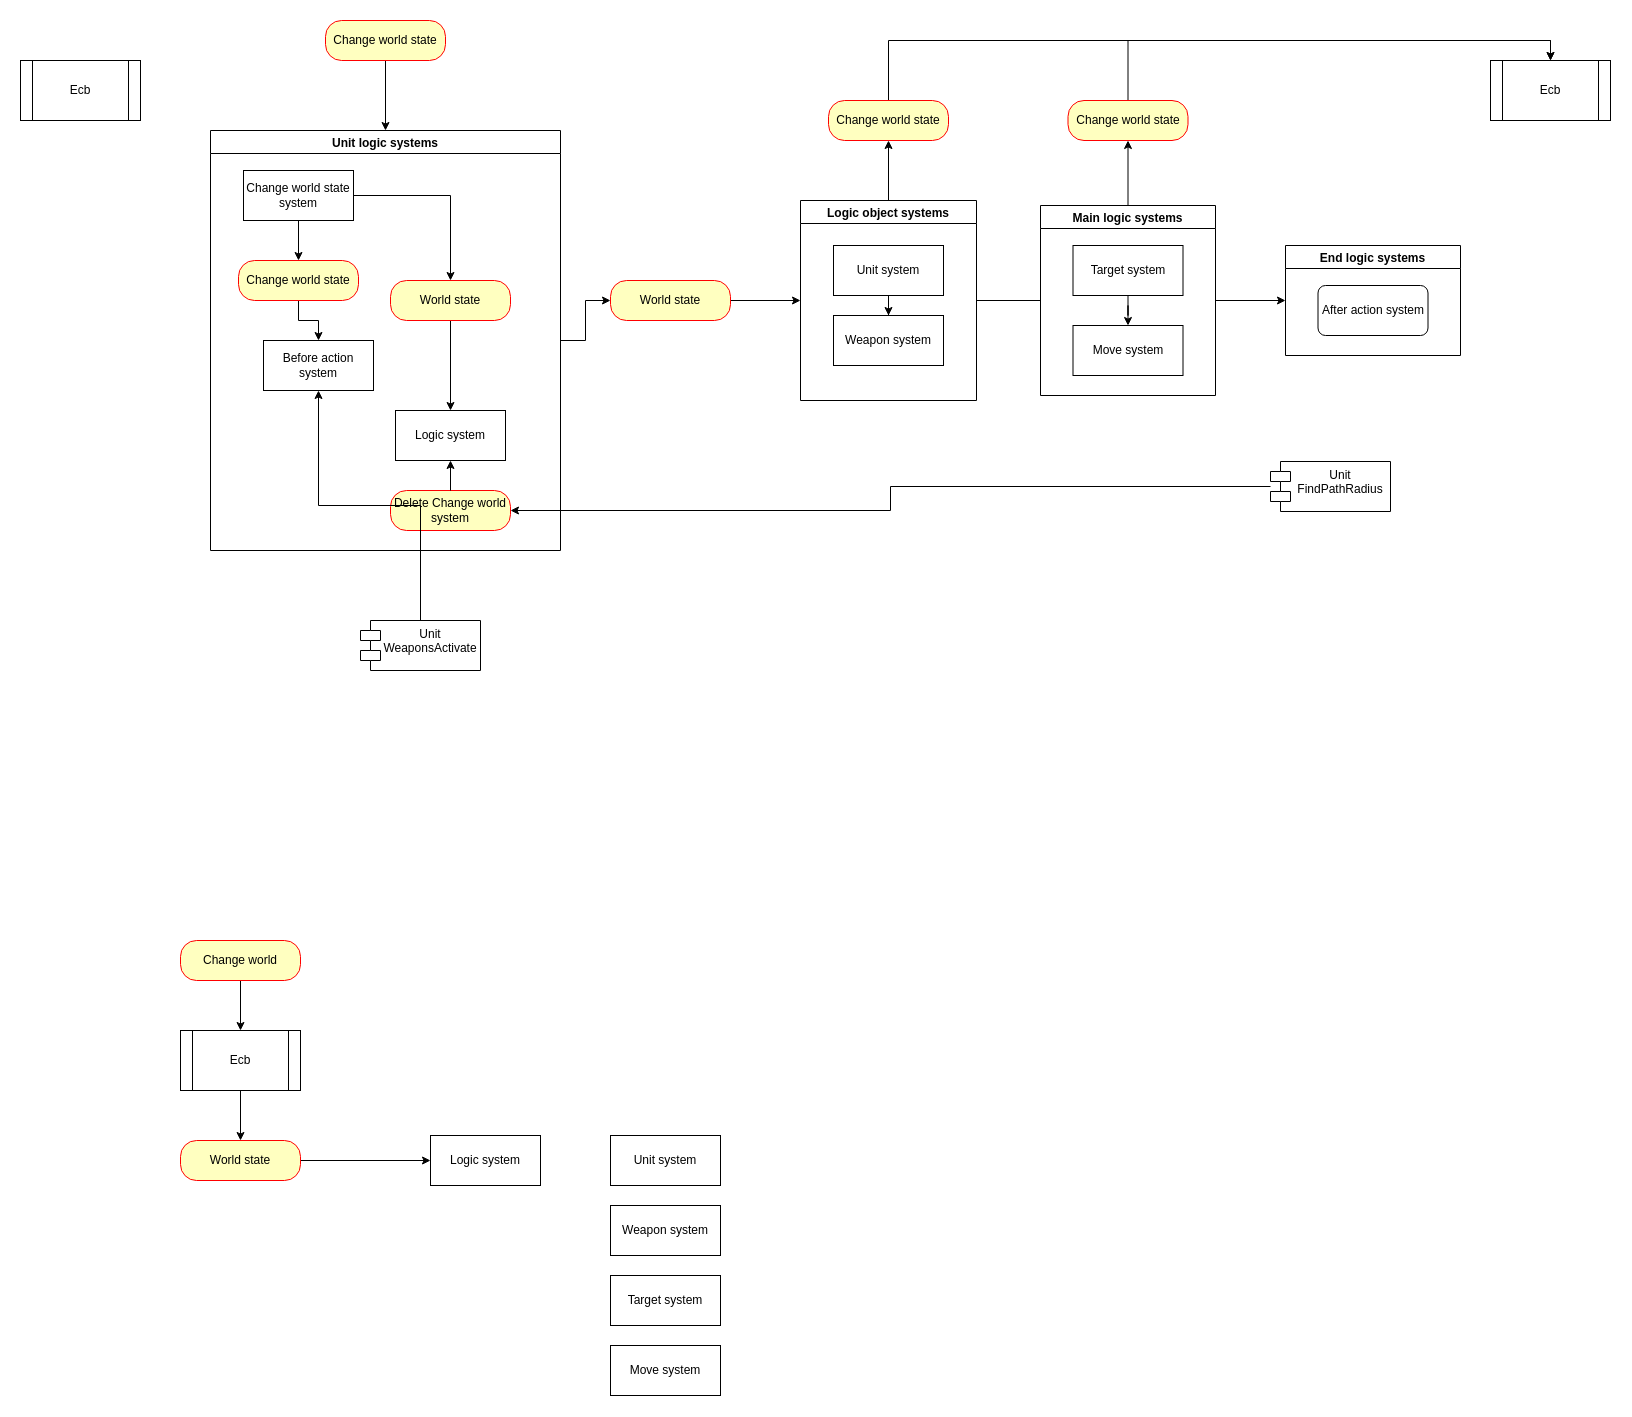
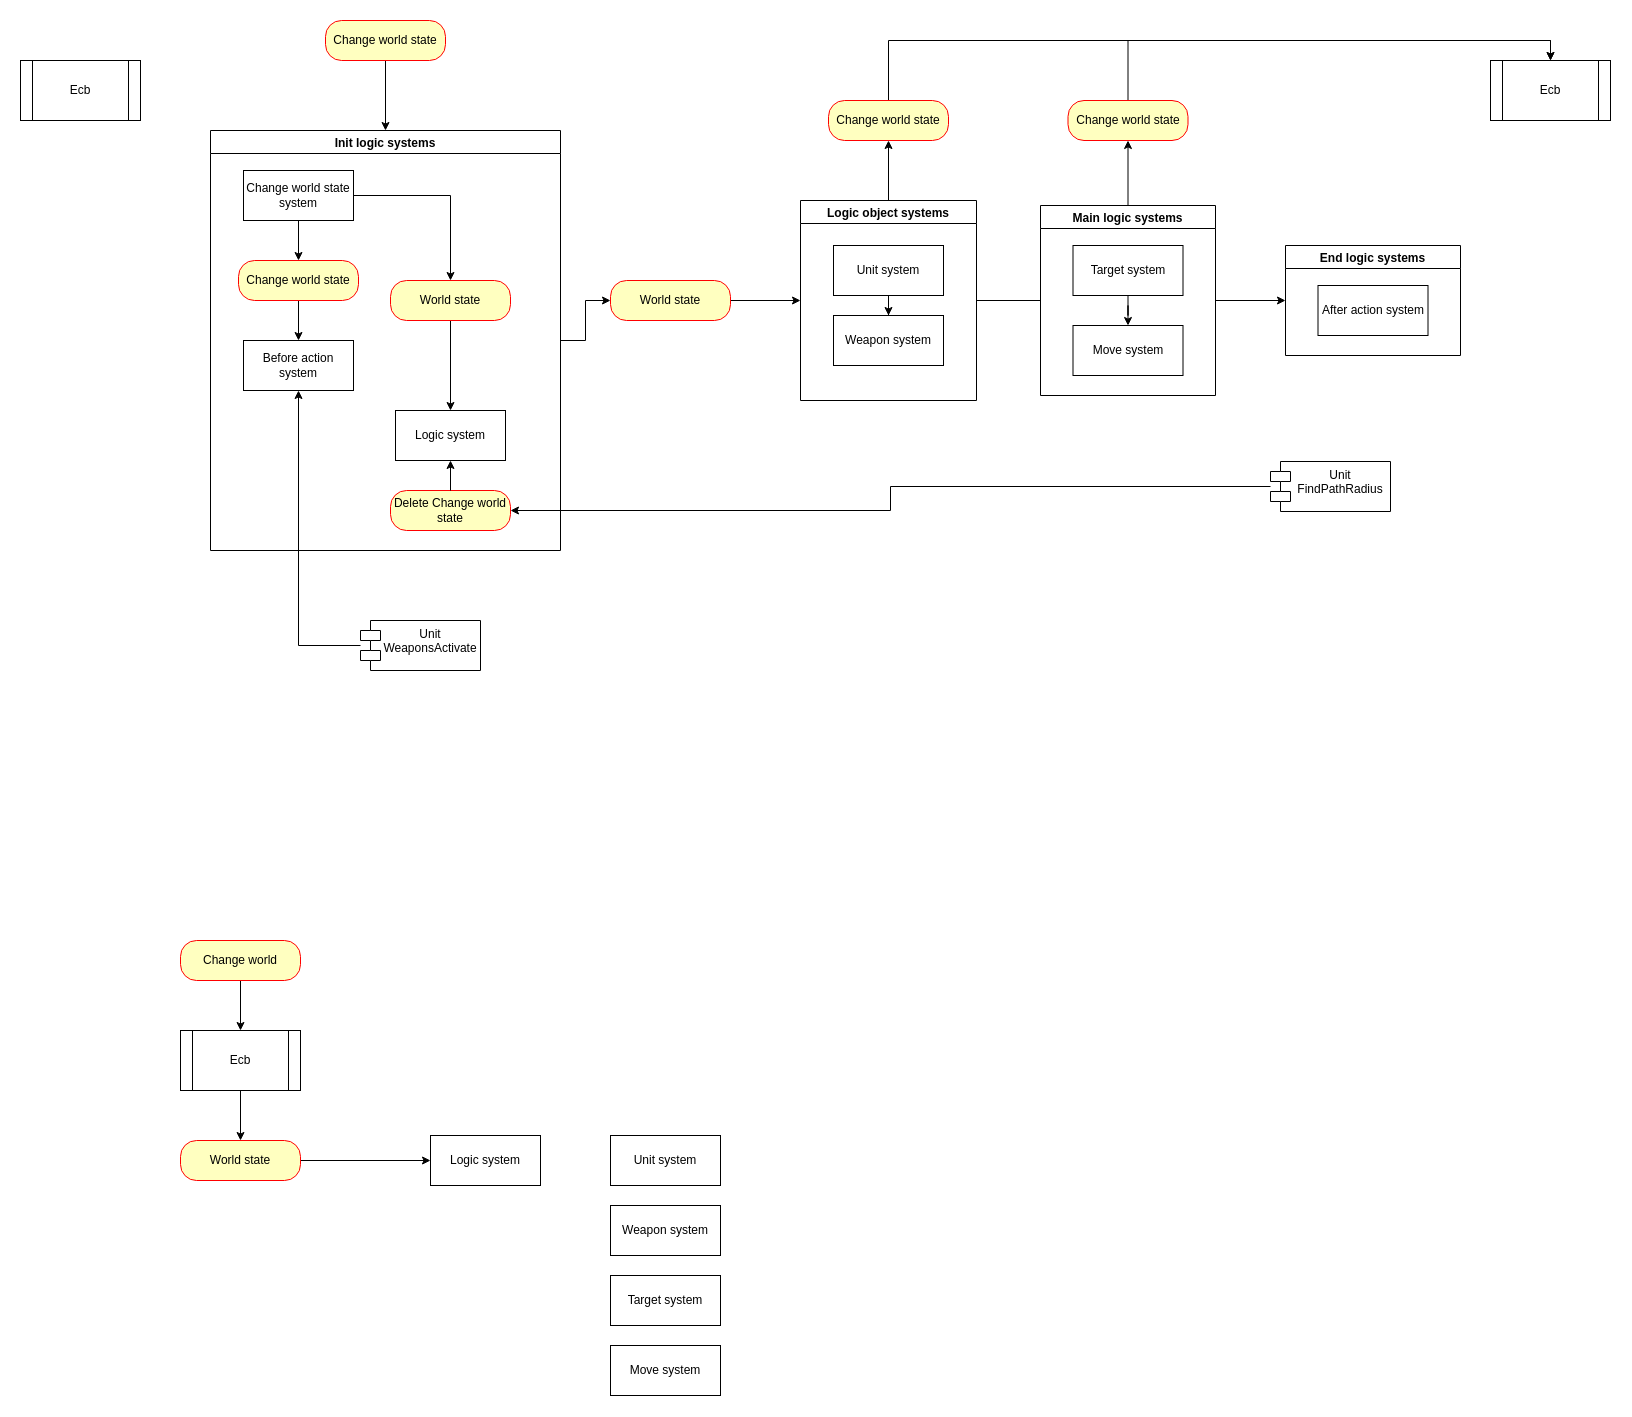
  <mxCell id="0" />
  <mxCell id="1" parent="0" />
  <mxCell id="2" style="edgeStyle=orthogonalEdgeStyle;rounded=0;orthogonalLoop=1;jettySize=auto;html=1;entryX=0;entryY=0.5;entryDx=0;entryDy=0;endArrow=none;" parent="1" source="4" target="25" edge="1"><mxGeometry relative="1" as="geometry" /></mxCell>
  <mxCell id="3" style="edgeStyle=orthogonalEdgeStyle;rounded=0;orthogonalLoop=1;jettySize=auto;html=1;entryX=0.5;entryY=1;entryDx=0;entryDy=0;" parent="1" source="4" target="37" edge="1"><mxGeometry relative="1" as="geometry" /></mxCell>
  <mxCell id="4" value="Logic object systems" style="swimlane;" parent="1" vertex="1"><mxGeometry x="800" y="200" width="176" height="200" as="geometry" /></mxCell>
  <mxCell id="5" value="Unit system" style="html=1;whiteSpace=wrap;" parent="4" vertex="1"><mxGeometry x="33" y="45" width="110" height="50" as="geometry" /></mxCell>
  <mxCell id="6" value="Weapon system" style="html=1;whiteSpace=wrap;" parent="4" vertex="1"><mxGeometry x="33" y="115" width="110" height="50" as="geometry" /></mxCell>
  <mxCell id="7" value="" style="edgeStyle=orthogonalEdgeStyle;rounded=0;orthogonalLoop=1;jettySize=auto;html=1;" parent="4" source="5" target="6" edge="1"><mxGeometry relative="1" as="geometry" /></mxCell>
  <mxCell id="8" style="edgeStyle=orthogonalEdgeStyle;rounded=0;orthogonalLoop=1;jettySize=auto;html=1;entryX=0.5;entryY=0;entryDx=0;entryDy=0;" parent="1" source="9" target="11" edge="1"><mxGeometry relative="1" as="geometry" /></mxCell>
  <mxCell id="9" value="Change world state" style="rounded=1;whiteSpace=wrap;html=1;arcSize=40;fontColor=#000000;fillColor=#ffffc0;strokeColor=#ff0000;" parent="1" vertex="1"><mxGeometry x="325" y="20" width="120" height="40" as="geometry" /></mxCell>
  <mxCell id="10" style="edgeStyle=orthogonalEdgeStyle;rounded=0;orthogonalLoop=1;jettySize=auto;html=1;entryX=0;entryY=0.5;entryDx=0;entryDy=0;" parent="1" source="40" target="4" edge="1"><mxGeometry relative="1" as="geometry" /></mxCell>
- <mxCell id="11" value="Unit logic systems" style="swimlane;" parent="1" vertex="1"><mxGeometry x="210" y="130" width="350" height="420" as="geometry" /></mxCell>
- <mxCell id="12" value="Before action system" style="html=1;whiteSpace=wrap;" parent="11" vertex="1"><mxGeometry x="53" y="210" width="110" height="50" as="geometry" /></mxCell>
+ <mxCell id="11" value="Init logic systems" style="swimlane;" parent="1" vertex="1"><mxGeometry x="210" y="130" width="350" height="420" as="geometry" /></mxCell>
+ <mxCell id="12" value="Before action system" style="html=1;whiteSpace=wrap;" parent="11" vertex="1"><mxGeometry x="33" y="210" width="110" height="50" as="geometry" /></mxCell>
  <mxCell id="13" value="&lt;div&gt;Logic system&lt;br&gt;&lt;/div&gt;" style="html=1;whiteSpace=wrap;" parent="11" vertex="1"><mxGeometry x="185" y="280" width="110" height="50" as="geometry" /></mxCell>
  <mxCell id="14" style="edgeStyle=orthogonalEdgeStyle;rounded=0;orthogonalLoop=1;jettySize=auto;html=1;" parent="11" source="16" target="18" edge="1"><mxGeometry relative="1" as="geometry" /></mxCell>
  <mxCell id="15" style="edgeStyle=orthogonalEdgeStyle;rounded=0;orthogonalLoop=1;jettySize=auto;html=1;" parent="11" source="19" target="12" edge="1"><mxGeometry relative="1" as="geometry" /></mxCell>
  <mxCell id="16" value="Change world state system" style="html=1;whiteSpace=wrap;" parent="11" vertex="1"><mxGeometry x="33" y="40" width="110" height="50" as="geometry" /></mxCell>
  <mxCell id="17" style="edgeStyle=orthogonalEdgeStyle;rounded=0;orthogonalLoop=1;jettySize=auto;html=1;entryX=0.5;entryY=0;entryDx=0;entryDy=0;" parent="11" source="18" target="13" edge="1"><mxGeometry relative="1" as="geometry" /></mxCell>
  <mxCell id="18" value="&lt;div&gt;World state&lt;/div&gt;" style="rounded=1;whiteSpace=wrap;html=1;arcSize=40;fontColor=#000000;fillColor=#ffffc0;strokeColor=#ff0000;" parent="11" vertex="1"><mxGeometry x="180" y="150" width="120" height="40" as="geometry" /></mxCell>
  <mxCell id="19" value="Change world state" style="rounded=1;whiteSpace=wrap;html=1;arcSize=40;fontColor=#000000;fillColor=#ffffc0;strokeColor=#ff0000;" parent="11" vertex="1"><mxGeometry x="28" y="130" width="120" height="40" as="geometry" /></mxCell>
  <mxCell id="20" value="" style="edgeStyle=orthogonalEdgeStyle;rounded=0;orthogonalLoop=1;jettySize=auto;html=1;" parent="11" source="16" target="19" edge="1"><mxGeometry relative="1" as="geometry"><mxPoint x="108" y="80" as="sourcePoint" /><mxPoint x="108" y="200" as="targetPoint" /></mxGeometry></mxCell>
- <mxCell id="21" value="Delete Change world system" style="rounded=1;whiteSpace=wrap;html=1;arcSize=40;fontColor=#000000;fillColor=#ffffc0;strokeColor=#ff0000;" parent="11" vertex="1"><mxGeometry x="180" y="360" width="120" height="40" as="geometry" /></mxCell>
+ <mxCell id="21" value="Delete Change world state" style="rounded=1;whiteSpace=wrap;html=1;arcSize=40;fontColor=#000000;fillColor=#ffffc0;strokeColor=#ff0000;" parent="11" vertex="1"><mxGeometry x="180" y="360" width="120" height="40" as="geometry" /></mxCell>
  <mxCell id="22" style="edgeStyle=orthogonalEdgeStyle;rounded=0;orthogonalLoop=1;jettySize=auto;html=1;" parent="11" source="21" target="13" edge="1"><mxGeometry relative="1" as="geometry" /></mxCell>
  <mxCell id="23" style="edgeStyle=orthogonalEdgeStyle;rounded=0;orthogonalLoop=1;jettySize=auto;html=1;" parent="1" source="25" target="34" edge="1"><mxGeometry relative="1" as="geometry" /></mxCell>
  <mxCell id="24" style="edgeStyle=orthogonalEdgeStyle;rounded=0;orthogonalLoop=1;jettySize=auto;html=1;entryX=0.5;entryY=1;entryDx=0;entryDy=0;" parent="1" source="25" target="39" edge="1"><mxGeometry relative="1" as="geometry" /></mxCell>
  <mxCell id="25" value="Main logic systems" style="swimlane;" parent="1" vertex="1"><mxGeometry x="1040" y="205" width="175" height="190" as="geometry" /></mxCell>
  <mxCell id="26" value="Target system" style="html=1;whiteSpace=wrap;" parent="25" vertex="1"><mxGeometry x="32.5" y="40" width="110" height="50" as="geometry" /></mxCell>
  <mxCell id="27" value="Move system" style="html=1;whiteSpace=wrap;" parent="25" vertex="1"><mxGeometry x="32.5" y="120" width="110" height="50" as="geometry" /></mxCell>
  <mxCell id="28" value="" style="edgeStyle=orthogonalEdgeStyle;rounded=0;orthogonalLoop=1;jettySize=auto;html=1;entryX=0.5;entryY=0;entryDx=0;entryDy=0;" parent="25" source="26" target="27" edge="1"><mxGeometry relative="1" as="geometry" /></mxCell>
  <mxCell id="29" style="edgeStyle=orthogonalEdgeStyle;rounded=0;orthogonalLoop=1;jettySize=auto;html=1;entryX=0.5;entryY=1;entryDx=0;entryDy=0;" parent="1" source="30" target="12" edge="1"><mxGeometry relative="1" as="geometry" /></mxCell>
  <mxCell id="30" value="Unit WeaponsActivate" style="shape=module;align=left;spacingLeft=20;align=center;verticalAlign=top;whiteSpace=wrap;html=1;" parent="1" vertex="1"><mxGeometry x="360" y="620" width="120" height="50" as="geometry" /></mxCell>
  <mxCell id="31" style="edgeStyle=orthogonalEdgeStyle;rounded=0;orthogonalLoop=1;jettySize=auto;html=1;" parent="1" source="32" target="21" edge="1"><mxGeometry relative="1" as="geometry" /></mxCell>
  <mxCell id="32" value="Unit FindPathRadius" style="shape=module;align=left;spacingLeft=20;align=center;verticalAlign=top;whiteSpace=wrap;html=1;" parent="1" vertex="1"><mxGeometry x="1270" y="461" width="120" height="50" as="geometry" /></mxCell>
  <mxCell id="33" value="Ecb" style="shape=process;whiteSpace=wrap;html=1;backgroundOutline=1;" parent="1" vertex="1"><mxGeometry x="1490" y="60" width="120" height="60" as="geometry" /></mxCell>
  <mxCell id="34" value="End logic systems" style="swimlane;" parent="1" vertex="1"><mxGeometry x="1285" y="245" width="175" height="110" as="geometry" /></mxCell>
- <mxCell id="35" value="After action system" style="html=1;whiteSpace=wrap;rounded=1;" parent="34" vertex="1"><mxGeometry x="32.5" y="40" width="110" height="50" as="geometry" /></mxCell>
+ <mxCell id="35" value="After action system" style="html=1;whiteSpace=wrap;" parent="34" vertex="1"><mxGeometry x="32.5" y="40" width="110" height="50" as="geometry" /></mxCell>
  <mxCell id="36" style="edgeStyle=orthogonalEdgeStyle;rounded=0;orthogonalLoop=1;jettySize=auto;html=1;entryX=0.5;entryY=0;entryDx=0;entryDy=0;exitX=0.5;exitY=0;exitDx=0;exitDy=0;" parent="1" source="37" target="33" edge="1"><mxGeometry relative="1" as="geometry"><mxPoint x="1067.5" y="30" as="targetPoint" /></mxGeometry></mxCell>
  <mxCell id="37" value="Change world state" style="rounded=1;whiteSpace=wrap;html=1;arcSize=40;fontColor=#000000;fillColor=#ffffc0;strokeColor=#ff0000;" parent="1" vertex="1"><mxGeometry x="828" y="100" width="120" height="40" as="geometry" /></mxCell>
  <mxCell id="38" style="edgeStyle=orthogonalEdgeStyle;rounded=0;orthogonalLoop=1;jettySize=auto;html=1;entryX=0.5;entryY=0;entryDx=0;entryDy=0;exitX=0.5;exitY=0;exitDx=0;exitDy=0;" parent="1" source="39" target="33" edge="1"><mxGeometry relative="1" as="geometry"><mxPoint x="1127.5" y="60" as="targetPoint" /></mxGeometry></mxCell>
  <mxCell id="39" value="Change world state" style="rounded=1;whiteSpace=wrap;html=1;arcSize=40;fontColor=#000000;fillColor=#ffffc0;strokeColor=#ff0000;" parent="1" vertex="1"><mxGeometry x="1067.5" y="100" width="120" height="40" as="geometry" /></mxCell>
  <mxCell id="40" value="&lt;div&gt;World state&lt;/div&gt;" style="rounded=1;whiteSpace=wrap;html=1;arcSize=40;fontColor=#000000;fillColor=#ffffc0;strokeColor=#ff0000;" parent="1" vertex="1"><mxGeometry x="610" y="280" width="120" height="40" as="geometry" /></mxCell>
  <mxCell id="41" value="" style="edgeStyle=orthogonalEdgeStyle;rounded=0;orthogonalLoop=1;jettySize=auto;html=1;entryX=0;entryY=0.5;entryDx=0;entryDy=0;" parent="1" source="11" target="40" edge="1"><mxGeometry relative="1" as="geometry"><mxPoint x="536" y="300" as="sourcePoint" /><mxPoint x="800" y="300" as="targetPoint" /></mxGeometry></mxCell>
  <mxCell id="42" value="Ecb" style="shape=process;whiteSpace=wrap;html=1;backgroundOutline=1;" parent="1" vertex="1"><mxGeometry x="20" y="60" width="120" height="60" as="geometry" /></mxCell>
  <mxCell id="43" style="edgeStyle=orthogonalEdgeStyle;rounded=0;orthogonalLoop=1;jettySize=auto;html=1;" edge="1" parent="1" source="44" target="51"><mxGeometry relative="1" as="geometry" /></mxCell>
  <mxCell id="44" value="Change world" style="rounded=1;whiteSpace=wrap;html=1;arcSize=40;fontColor=#000000;fillColor=#ffffc0;strokeColor=#ff0000;" vertex="1" parent="1"><mxGeometry x="180" y="940" width="120" height="40" as="geometry" /></mxCell>
  <mxCell id="45" value="&lt;div&gt;Logic system&lt;br&gt;&lt;/div&gt;" style="html=1;whiteSpace=wrap;" vertex="1" parent="1"><mxGeometry x="430" y="1135" width="110" height="50" as="geometry" /></mxCell>
  <mxCell id="46" value="Unit system" style="html=1;whiteSpace=wrap;" vertex="1" parent="1"><mxGeometry x="610" y="1135" width="110" height="50" as="geometry" /></mxCell>
  <mxCell id="47" value="Weapon system" style="html=1;whiteSpace=wrap;" vertex="1" parent="1"><mxGeometry x="610" y="1205" width="110" height="50" as="geometry" /></mxCell>
  <mxCell id="48" value="Target system" style="html=1;whiteSpace=wrap;" vertex="1" parent="1"><mxGeometry x="610" y="1275" width="110" height="50" as="geometry" /></mxCell>
  <mxCell id="49" value="Move system" style="html=1;whiteSpace=wrap;" vertex="1" parent="1"><mxGeometry x="610" y="1345" width="110" height="50" as="geometry" /></mxCell>
  <mxCell id="50" style="edgeStyle=orthogonalEdgeStyle;rounded=0;orthogonalLoop=1;jettySize=auto;html=1;" edge="1" parent="1" source="53" target="45"><mxGeometry relative="1" as="geometry" /></mxCell>
  <mxCell id="51" value="Ecb" style="shape=process;whiteSpace=wrap;html=1;backgroundOutline=1;" vertex="1" parent="1"><mxGeometry x="180" y="1030" width="120" height="60" as="geometry" /></mxCell>
  <mxCell id="52" value="" style="edgeStyle=orthogonalEdgeStyle;rounded=0;orthogonalLoop=1;jettySize=auto;html=1;" edge="1" parent="1" source="51" target="53"><mxGeometry relative="1" as="geometry"><mxPoint x="300" y="1060" as="sourcePoint" /><mxPoint x="530" y="1060" as="targetPoint" /></mxGeometry></mxCell>
  <mxCell id="53" value="&lt;div&gt;World state&lt;/div&gt;" style="rounded=1;whiteSpace=wrap;html=1;arcSize=40;fontColor=#000000;fillColor=#ffffc0;strokeColor=#ff0000;" vertex="1" parent="1"><mxGeometry x="180" y="1140" width="120" height="40" as="geometry" /></mxCell>
